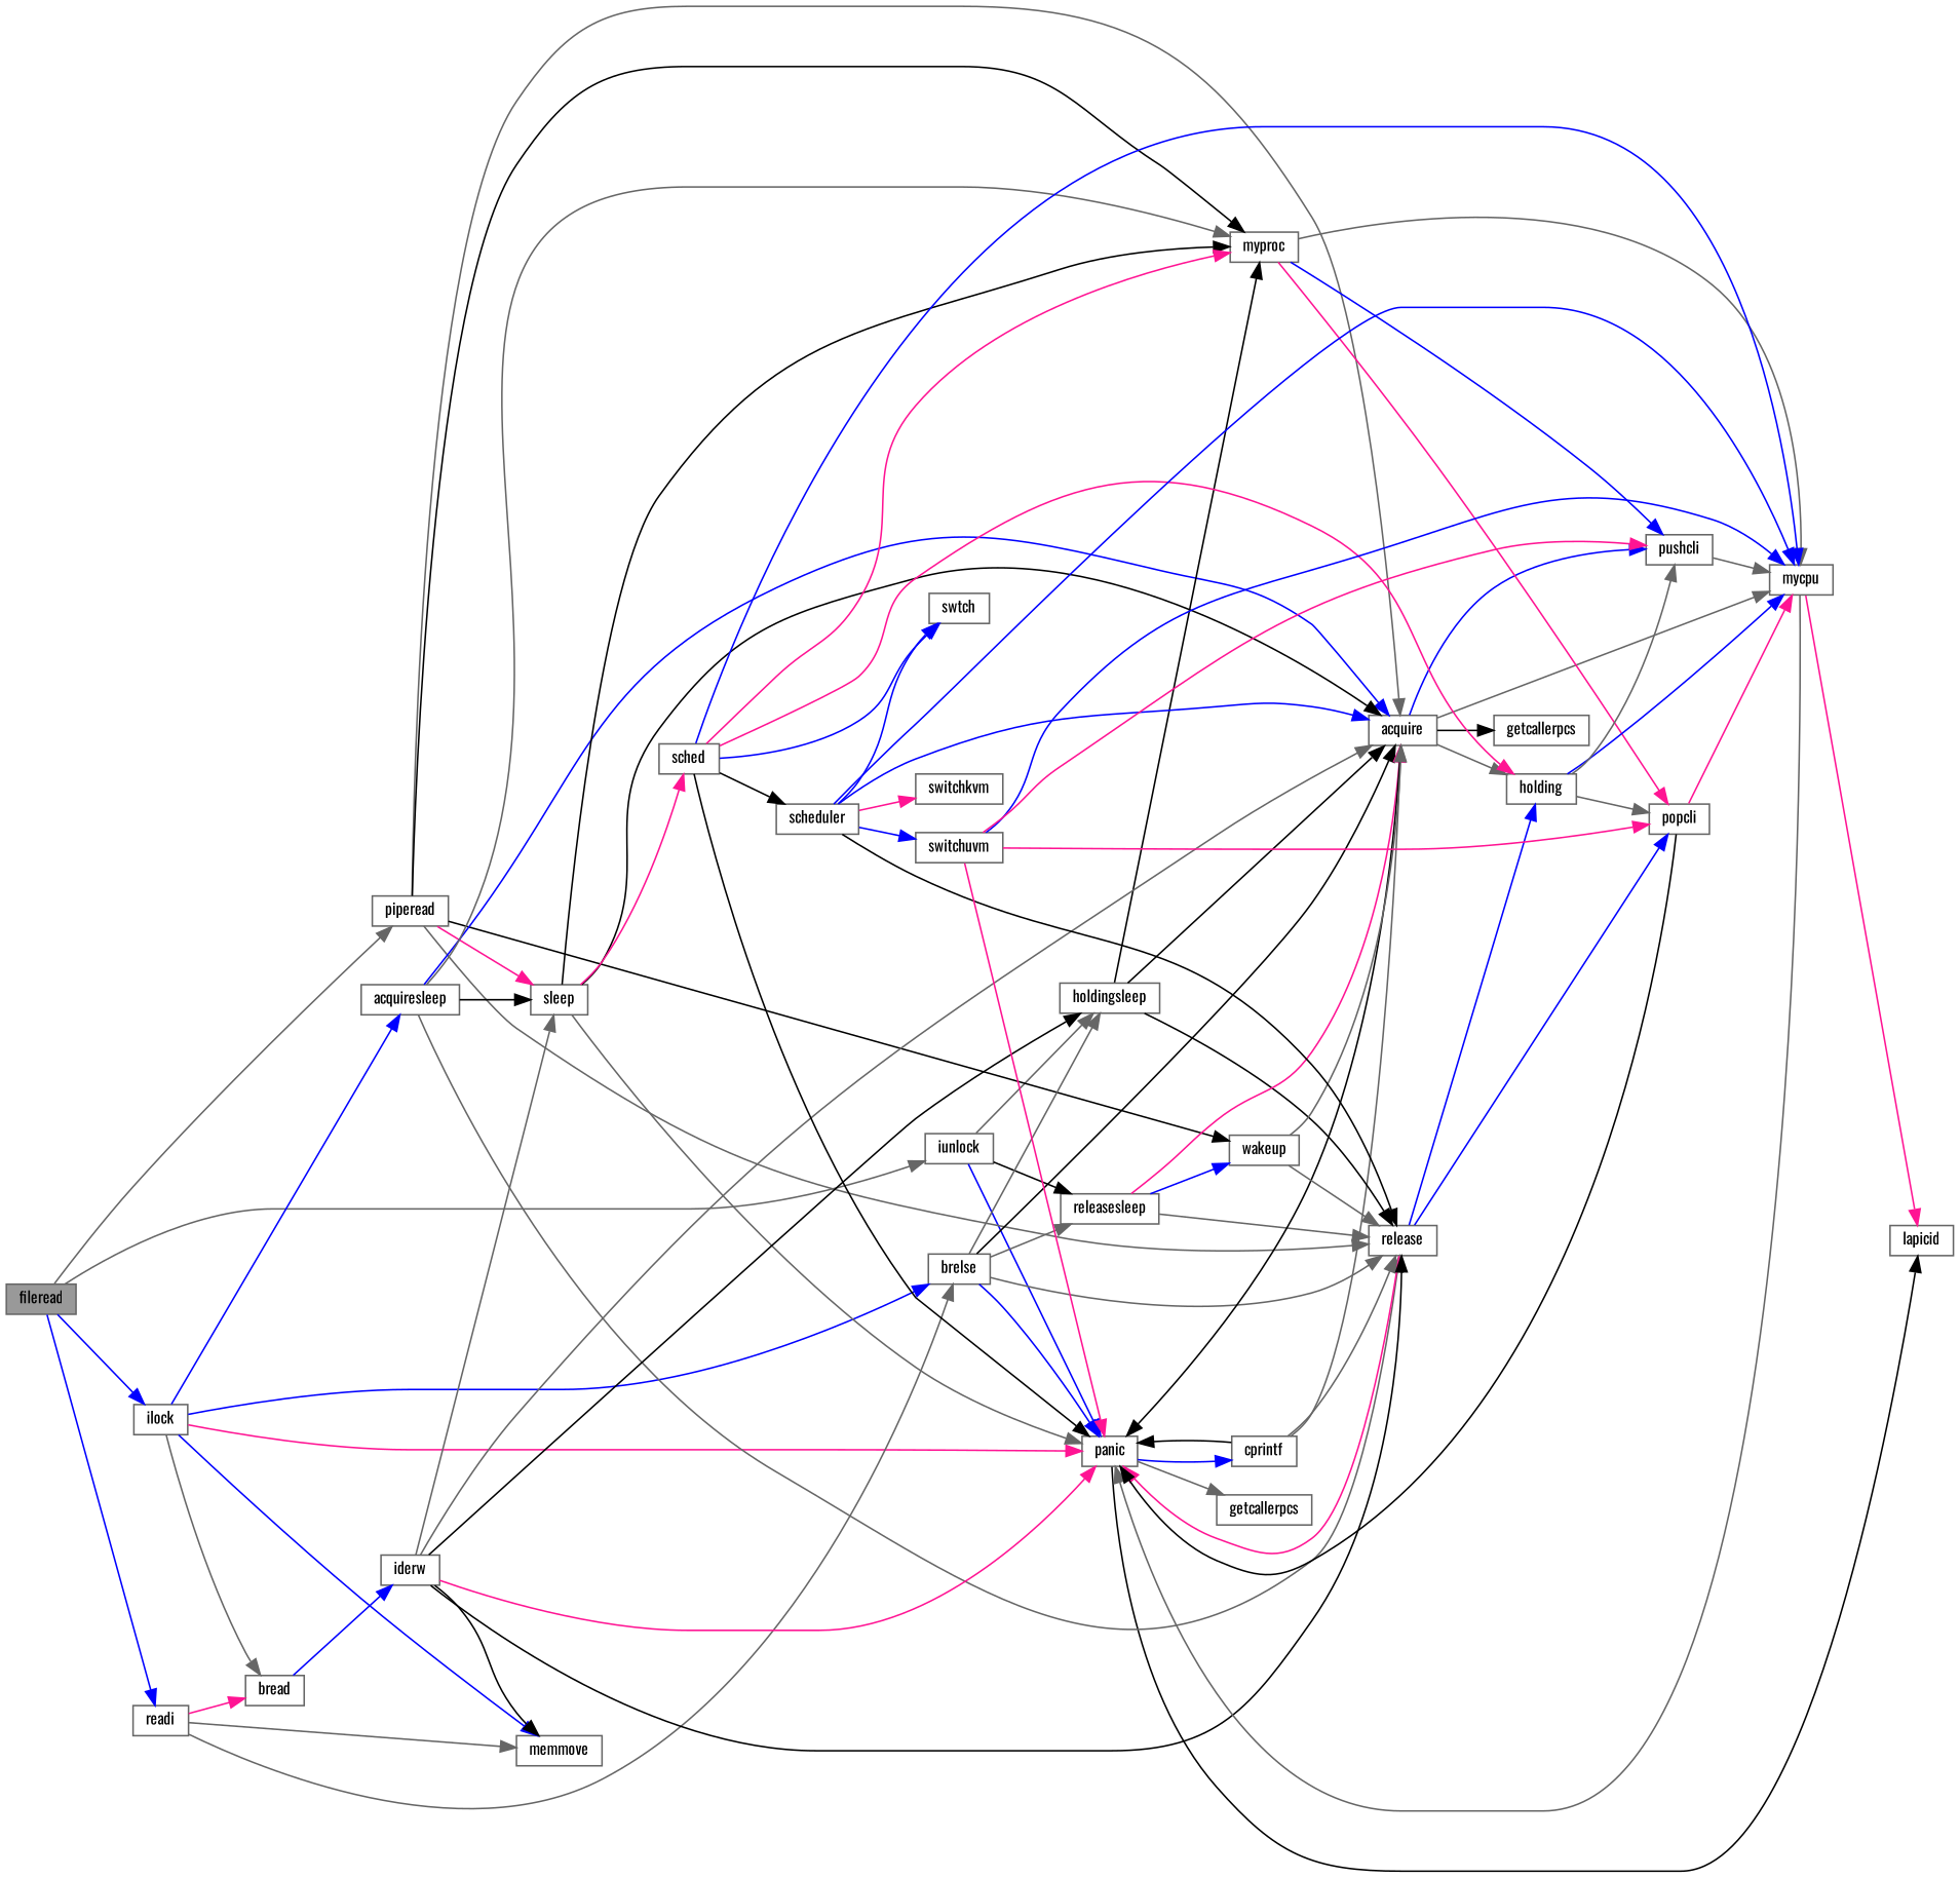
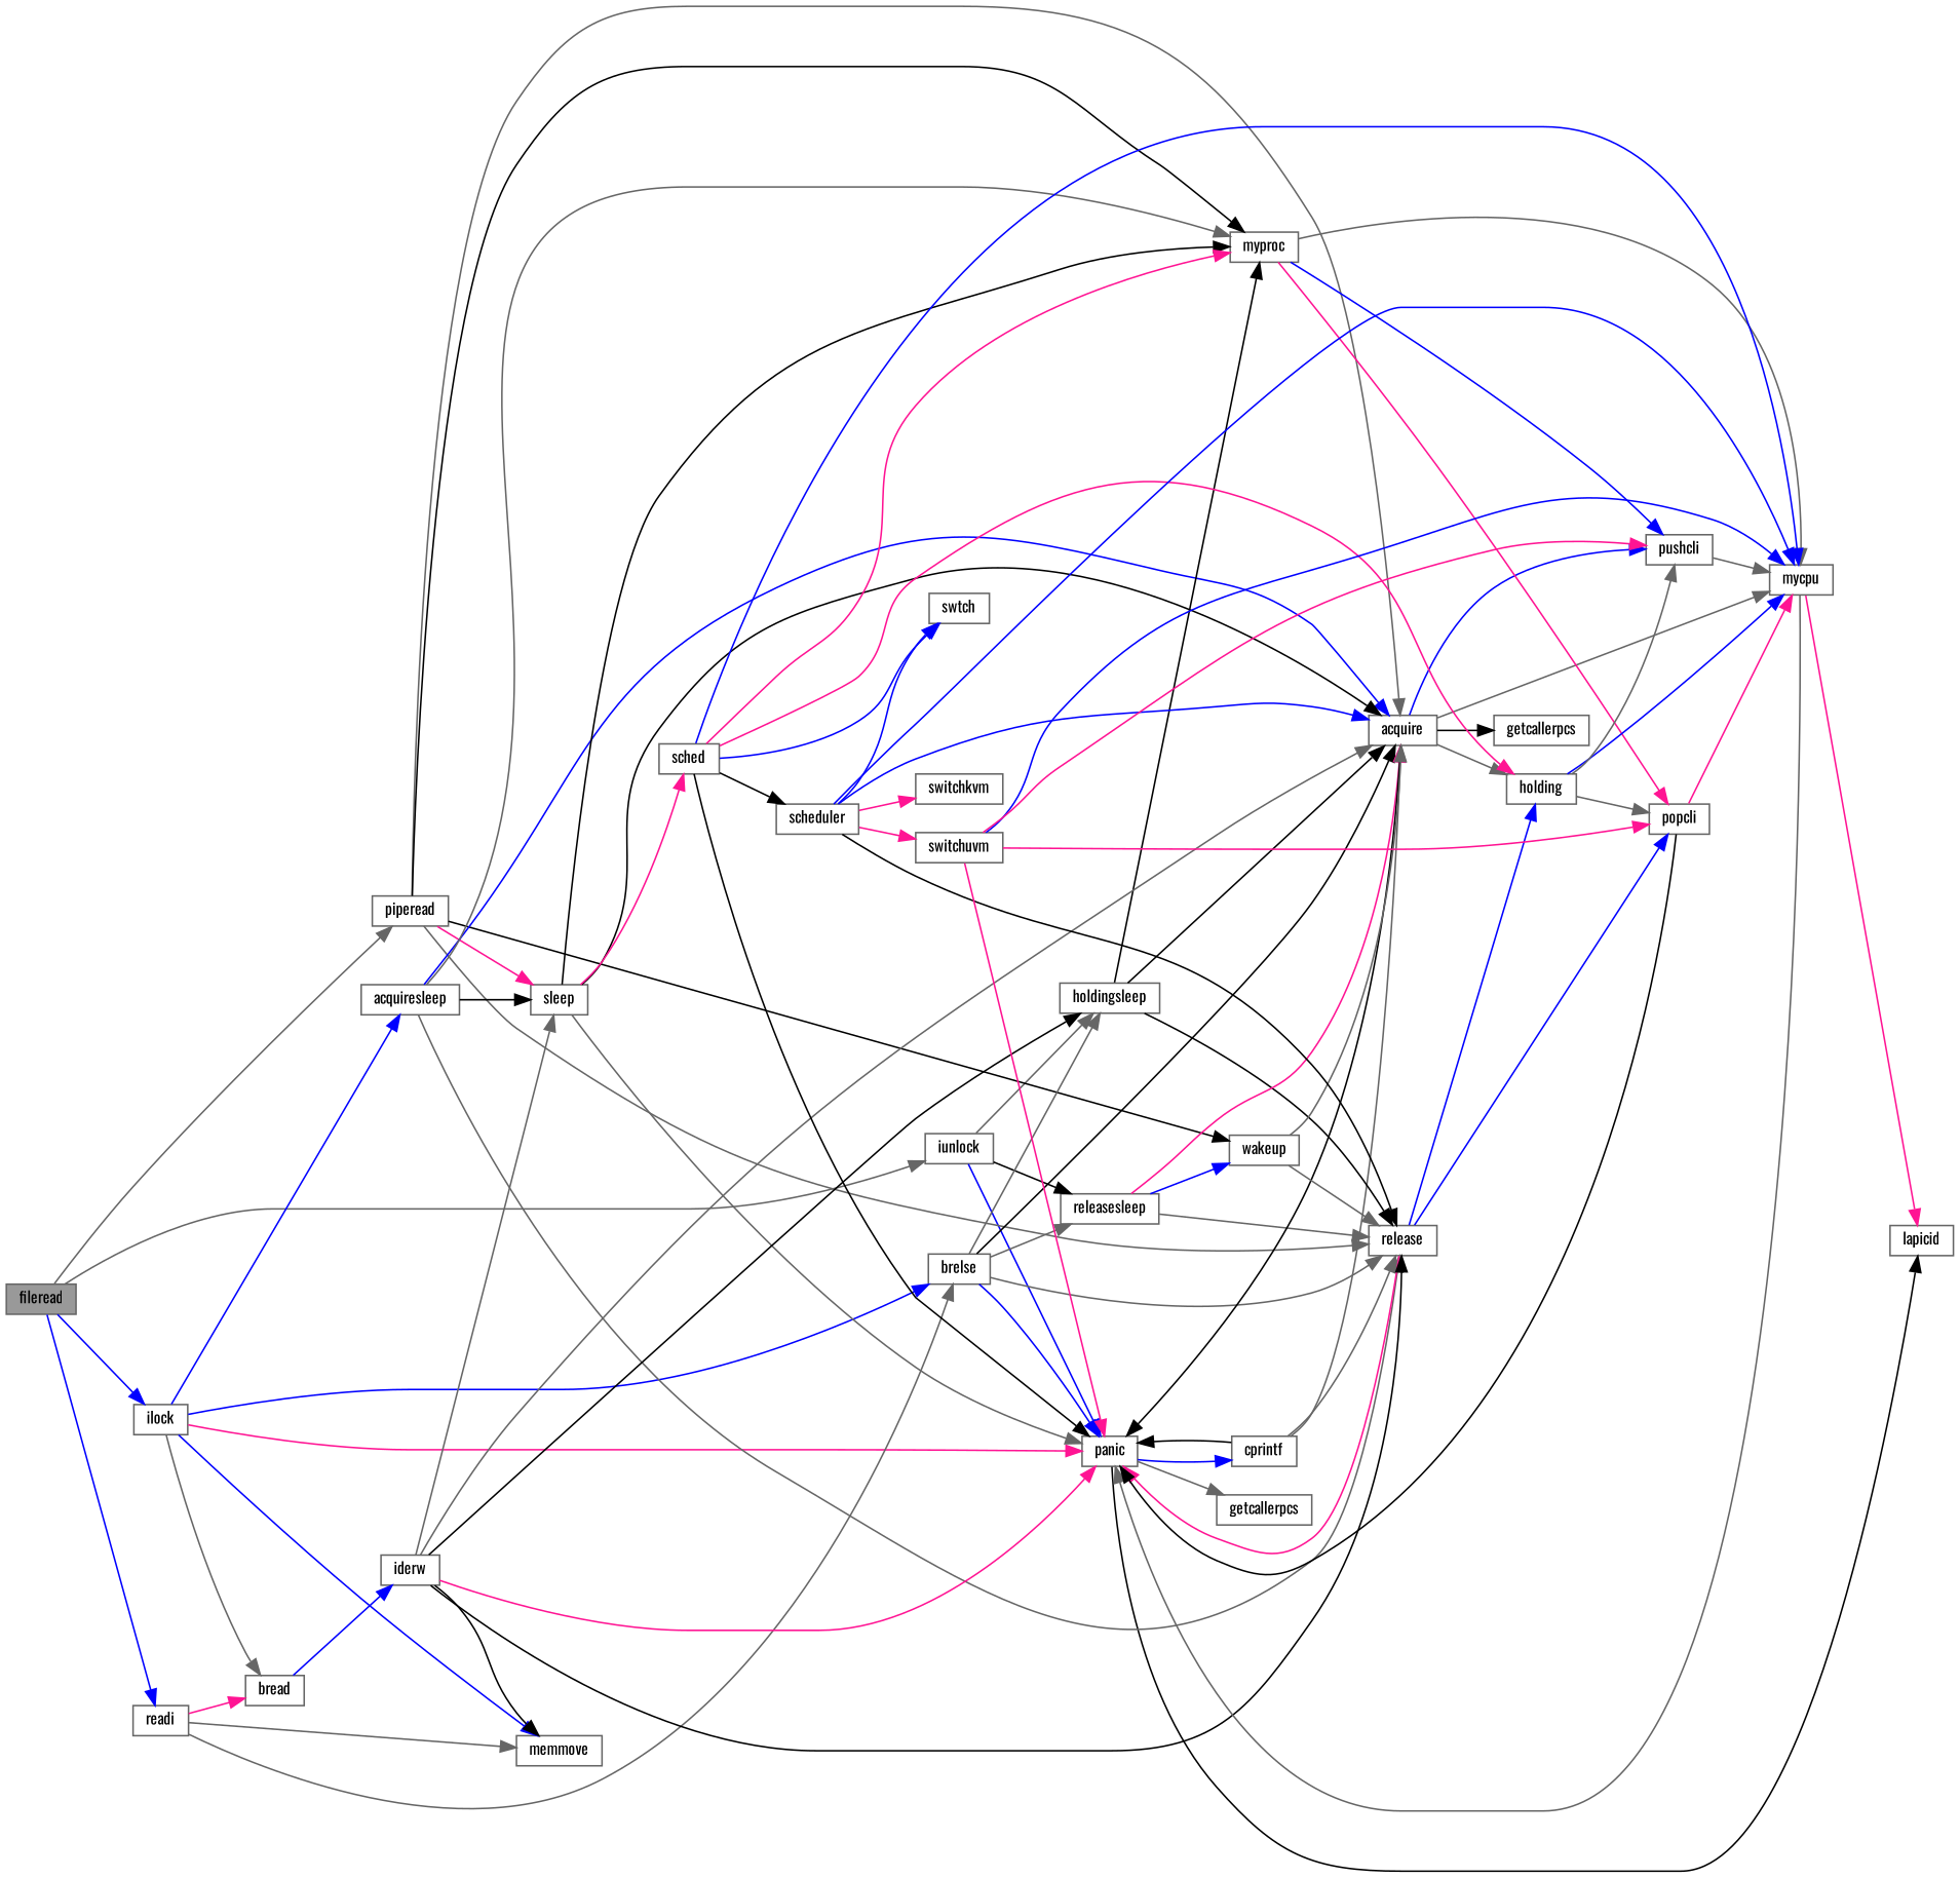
  digraph {
    fontname=Oswald
    rankdir=LR
    node [color=grey40 fillcolor=white fontname=Oswald fontsize=10 shape=box style=filled]
    edge [color=gray40 fontname=Oswald fontsize=10 labelfontname=Helvetica labelfontsize=10 style=solid]
    n1 [color=gray40 fillcolor=grey60 fontcolor=black height=0.2 label=fileread width=0.4]
    n2 [height=0.2 label=ilock width=0.4]
    n3 [height=0.2 label=iunlock width=0.4]
    n4 [height=0.2 label=piperead width=0.4]
    n5 [height=0.2 label=readi width=0.4]
    n6 [height=0.2 label=panic width=0.4]
    n7 [height=0.2 label=acquiresleep width=0.4]
    n8 [height=0.2 label=bread width=0.4]
    n9 [height=0.2 label=memmove width=0.4]
    n10 [height=0.2 label=brelse width=0.4]
    n11 [height=0.2 label=lapicid width=0.4]
    n12 [height=0.2 label=cprintf width=0.4]
    n13 [height=0.2 label=getcallerpcs width=0.4]
    n14 [height=0.2 label=holdingsleep width=0.4]
    n15 [height=0.2 label=releasesleep width=0.4]
    n16 [height=0.2 label=acquire width=0.4]
    n17 [height=0.2 label=release width=0.4]
    n18 [height=0.2 label=myproc width=0.4]
    n19 [height=0.2 label=sleep width=0.4]
    n20 [height=0.2 label=wakeup width=0.4]
    n21 [height=0.2 label=iderw width=0.4]
    n22 [height=0.2 label=getcallerpcs width=0.4]
    n23 [height=0.2 label=holding width=0.4]
    n24 [height=0.2 label=mycpu width=0.4]
    n25 [height=0.2 label=pushcli width=0.4]
    n26 [height=0.2 label=popcli width=0.4]
    n27 [height=0.2 label=sched width=0.4]
    n28 [height=0.2 label=scheduler width=0.4]
    n29 [height=0.2 label=swtch width=0.4]
    n30 [height=0.2 label=switchkvm width=0.4]
    n31 [height=0.2 label=switchuvm width=0.4]
    n1 -> n2 [color=blue]
    n1 -> n3
    n1 -> n4
    n1 -> n5 [color=blue]
    n2 -> n6 [color=deeppink]
    n2 -> n7 [color=blue]
    n2 -> n8
    n2 -> n9 [color=blue]
    n2 -> n10 [color=blue]
    n3 -> n6 [color=blue]
    n3 -> n14
    n3 -> n15 [color=black]
    n4 -> n16
    n4 -> n17
    n4 -> n18 [color=black]
    n4 -> n19 [color=deeppink]
    n4 -> n20 [color=black]
    n5 -> n8 [color=deeppink]
    n5 -> n9
    n5 -> n10
    n6 -> n11 [color=black]
    n6 -> n12 [color=blue]
    n6 -> n13
    n7 -> n16 [color=blue]
    n7 -> n17
    n7 -> n18
    n7 -> n19 [color=black]
    n8 -> n21 [color=blue]
    n10 -> n6 [color=blue]
    n10 -> n14
    n10 -> n15
    n10 -> n16 [color=black]
    n10 -> n17
    n12 -> n6 [color=black]
    n12 -> n16
    n12 -> n17
    n14 -> n16 [color=black]
    n14 -> n17 [color=black]
    n14 -> n18 [color=black]
    n15 -> n16 [color=deeppink]
    n15 -> n17
    n15 -> n20 [color=blue]
    n16 -> n6 [color=black]
    n16 -> n22 [color=black]
    n16 -> n23
    n16 -> n24
    n16 -> n25 [color=blue]
    n17 -> n6 [color=deeppink]
    n17 -> n23 [color=blue]
    n17 -> n26 [color=blue]
    n18 -> n24
    n18 -> n25 [color=blue]
    n18 -> n26 [color=deeppink]
    n19 -> n6
    n19 -> n16 [color=black]
    n19 -> n18 [color=black]
    n19 -> n27 [color=deeppink]
    n20 -> n16
    n20 -> n17
    n21 -> n6 [color=deeppink]
    n21 -> n9 [color=black]
    n21 -> n14 [color=black]
    n21 -> n16
    n21 -> n17 [color=black]
    n21 -> n19
    n23 -> n24 [color=blue]
    n23 -> n25
    n23 -> n26
    n24 -> n6
    n24 -> n11 [color=deeppink]
    n25 -> n24
    n26 -> n6 [color=black]
    n26 -> n24 [color=deeppink]
    n27 -> n6 [color=black]
    n27 -> n18 [color=deeppink]
    n27 -> n23 [color=deeppink]
    n27 -> n24 [color=blue]
    n27 -> n28 [color=black]
    n27 -> n29 [color=blue]
    n28 -> n16 [color=blue]
    n28 -> n17 [color=black]
    n28 -> n24 [color=blue]
    n28 -> n29 [color=blue]
    n28 -> n30 [color=deeppink]
-   n28 -> n31 [color=blue]
+   n28 -> n31 [color=deeppink]
    n31 -> n6 [color=deeppink]
    n31 -> n24 [color=blue]
    n31 -> n25 [color=deeppink]
    n31 -> n26 [color=deeppink]
  }
